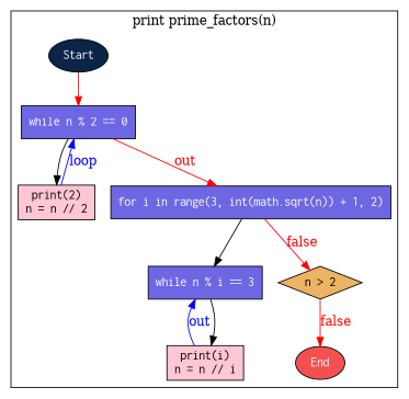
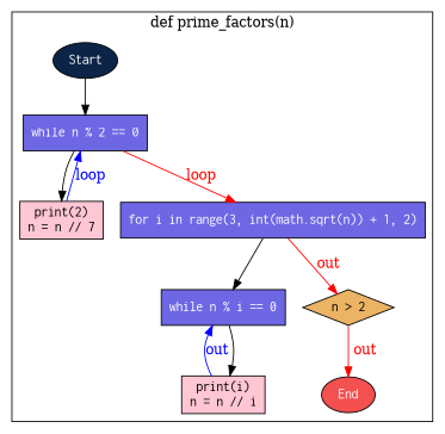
  digraph {
    bgcolor=white
    node [fillcolor="#6D67E4" fontcolor=white fontname=courier shape=rect style=filled type=LOOP]
    edge [source="@loop_to_next"]
    n1 [fillcolor="#0B2447" label=Start shape=ellipse type=START]
    n2 [label="while n % 2 == 0"]
-   n3 [fillcolor="#FFC6D3" fontcolor=black label="print(2)\nn = n // 2\n" type=STATEMENT]
+   n3 [fillcolor="#FFC6D3" fontcolor=black label="print(2)\nn = n // 7\n" type=STATEMENT]
    n4 [label="for i in range(3, int(math.sqrt(n)) + 1, 2)"]
-   n5 [label="while n % i == 3"]
+   n5 [label="while n % i == 0"]
    n6 [fillcolor="#ECB365" fontcolor=black label="n > 2" shape=diamond type=CONDITIONS]
    n7 [fillcolor="#FFC6D3" fontcolor=black label="print(i)\nn = n // i\n" type=STATEMENT]
    n8 [fillcolor="#F45050" label=End shape=ellipse type=END]
    subgraph cluster_1 {
-     label="print prime_factors(n)"
+     label="def prime_factors(n)"
      n1
      n2
      n3
      n4
      n5
      n6
      n7
      n8
    }
-   n1 -> n2 [source="@current_to_next" color=red]
+   n1 -> n2 [source="@current_to_next"]
    n2 -> n3
-   n2 -> n4 [color=red fontcolor=red label=out source="@loop_to_next_sibling"]
+   n2 -> n4 [color=red fontcolor=red label=loop source="@loop_to_next_sibling"]
    n3 -> n2 [color=blue fontcolor=blue label=loop source="@last_to_loop"]
    n4 -> n5
-   n4 -> n6 [color=red fontcolor=red label=false source="@loop_to_next_sibling"]
+   n4 -> n6 [color=red fontcolor=red label=out source="@loop_to_next_sibling"]
    n5 -> n7
-   n6 -> n8 [color=red fontcolor=red label=false source="@if_not_else_to_end_node"]
+   n6 -> n8 [color=red fontcolor=red label=out source="@if_not_else_to_end_node"]
    n7 -> n5 [color=blue fontcolor=blue label=out source="@last_to_loop"]
  }
